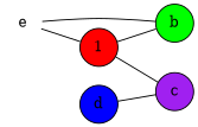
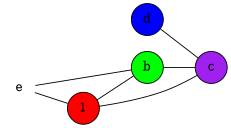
  graph {
    rankdir=LR
    node [shape=circle style=filled]
    1 [fillcolor=red]
    b [fillcolor=green]
    c [fillcolor=purple]
    d [fillcolor=blue]
    e [color="#FFFFFF"]
    1 -- b
    1 -- c
+   b -- c
    d -- c
    e -- 1
    e -- b
  }
